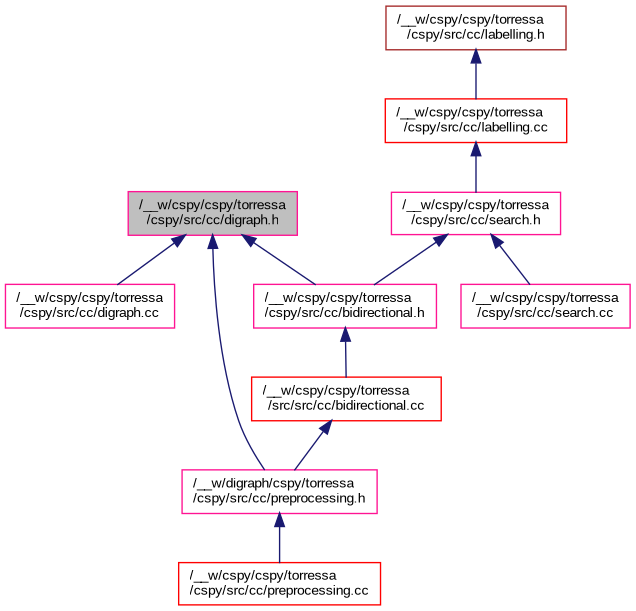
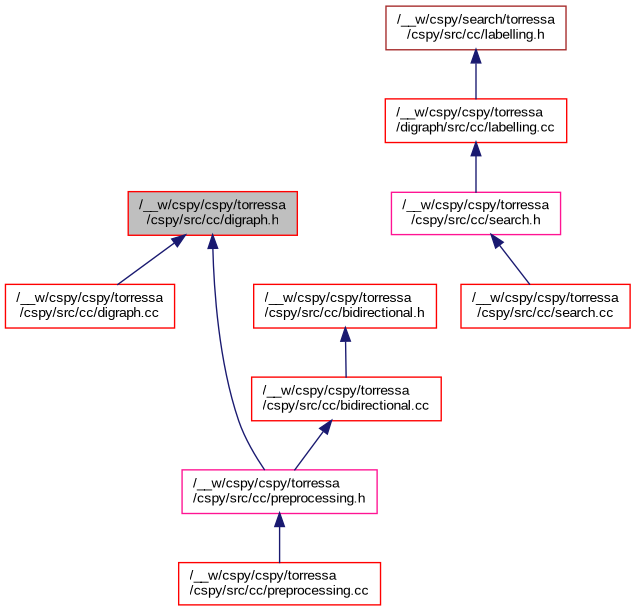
  digraph {
    fontname="Liberation Sans"
    node [color=red fontname="Liberation Sans" fontsize=10 shape=record]
    edge [color=midnightblue dir=back fontname="Liberation Sans" fontsize=10 labelfontname=Helvetica labelfontsize=10 style=solid]
-   n1 [color=deeppink fillcolor=grey75 fontcolor=black height=0.2 label="/__w/cspy/cspy/torressa\l/cspy/src/cc/digraph.h" style=filled width=0.4]
-   n2 [color=deeppink height=0.2 label="/__w/cspy/cspy/torressa\l/cspy/src/cc/bidirectional.h" width=0.4]
-   n3 [color=deeppink height=0.2 label="/__w/digraph/cspy/torressa\l/cspy/src/cc/preprocessing.h" width=0.4]
-   n4 [color=deeppink height=0.2 label="/__w/cspy/cspy/torressa\l/cspy/src/cc/digraph.cc" width=0.4]
-   n5 [height=0.2 label="/__w/cspy/cspy/torressa\l/src/src/cc/bidirectional.cc" width=0.4]
-   n6 [color=brown height=0.2 label="/__w/cspy/cspy/torressa\l/cspy/src/cc/labelling.h" width=0.4]
-   n7 [height=0.2 label="/__w/cspy/cspy/torressa\l/cspy/src/cc/labelling.cc" width=0.4]
+   n1 [fillcolor=grey75 fontcolor=black height=0.2 label="/__w/cspy/cspy/torressa\l/cspy/src/cc/digraph.h" style=filled width=0.4]
+   n2 [height=0.2 label="/__w/cspy/cspy/torressa\l/cspy/src/cc/bidirectional.h" width=0.4]
+   n3 [color=deeppink height=0.2 label="/__w/cspy/cspy/torressa\l/cspy/src/cc/preprocessing.h" width=0.4]
+   n4 [height=0.2 label="/__w/cspy/cspy/torressa\l/cspy/src/cc/digraph.cc" width=0.4]
+   n5 [height=0.2 label="/__w/cspy/cspy/torressa\l/cspy/src/cc/bidirectional.cc" width=0.4]
+   n6 [color=brown height=0.2 label="/__w/cspy/search/torressa\l/cspy/src/cc/labelling.h" width=0.4]
+   n7 [height=0.2 label="/__w/cspy/cspy/torressa\l/digraph/src/cc/labelling.cc" width=0.4]
    n8 [height=0.2 label="/__w/cspy/cspy/torressa\l/cspy/src/cc/preprocessing.cc" width=0.4]
    n9 [color=deeppink height=0.2 label="/__w/cspy/cspy/torressa\l/cspy/src/cc/search.h" width=0.4]
-   n10 [color=deeppink height=0.2 label="/__w/cspy/cspy/torressa\l/cspy/src/cc/search.cc" width=0.4]
-   n1 -> n2
+   n10 [height=0.2 label="/__w/cspy/cspy/torressa\l/cspy/src/cc/search.cc" width=0.4]
    n1 -> n3
    n1 -> n4
    n2 -> n5
    n3 -> n8
    n5 -> n3
    n6 -> n7
    n7 -> n9
-   n9 -> n2
    n9 -> n10
  }
